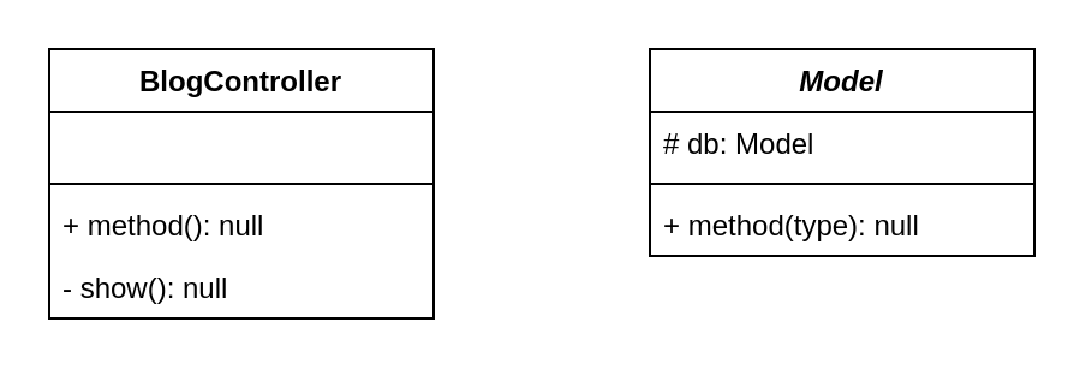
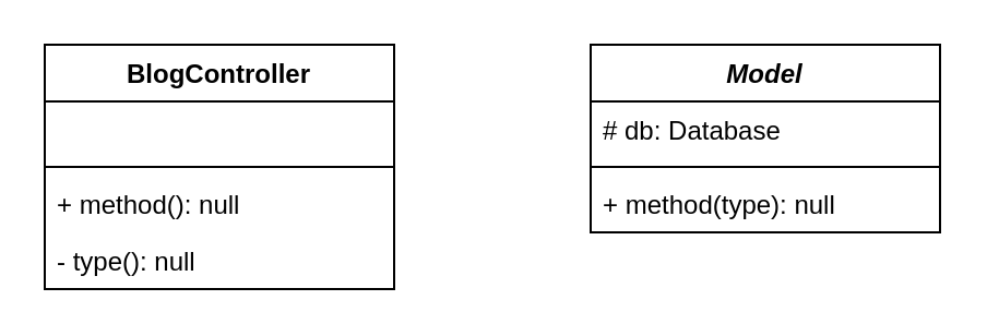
  <mxCell id="0" />
  <mxCell id="1" parent="0" />
  <mxCell id="2" value="BlogController" style="swimlane;fontStyle=1;align=center;verticalAlign=top;childLayout=stackLayout;horizontal=1;startSize=26;horizontalStack=0;resizeParent=1;resizeParentMax=0;resizeLast=0;collapsible=1;marginBottom=0;whiteSpace=wrap;html=1;" vertex="1" parent="1"><mxGeometry x="20" y="20" width="160" height="112" as="geometry"><mxRectangle x="160" y="330" width="120" height="30" as="alternateBounds" /></mxGeometry></mxCell>
  <mxCell id="3" value="&amp;nbsp;" style="text;strokeColor=none;fillColor=none;align=left;verticalAlign=top;spacingLeft=4;spacingRight=4;overflow=hidden;rotatable=0;points=[[0,0.5],[1,0.5]];portConstraint=eastwest;whiteSpace=wrap;html=1;" vertex="1" parent="2"><mxGeometry y="26" width="160" height="26" as="geometry" /></mxCell>
  <mxCell id="4" value="" style="line;strokeWidth=1;fillColor=none;align=left;verticalAlign=middle;spacingTop=-1;spacingLeft=3;spacingRight=3;rotatable=0;labelPosition=right;points=[];portConstraint=eastwest;strokeColor=inherit;" vertex="1" parent="2"><mxGeometry y="52" width="160" height="8" as="geometry" /></mxCell>
  <mxCell id="5" value="+ method(): null" style="text;strokeColor=none;fillColor=none;align=left;verticalAlign=top;spacingLeft=4;spacingRight=4;overflow=hidden;rotatable=0;points=[[0,0.5],[1,0.5]];portConstraint=eastwest;whiteSpace=wrap;html=1;" vertex="1" parent="2"><mxGeometry y="60" width="160" height="26" as="geometry" /></mxCell>
- <mxCell id="6" value="- show(): null" style="text;strokeColor=none;fillColor=none;align=left;verticalAlign=top;spacingLeft=4;spacingRight=4;overflow=hidden;rotatable=0;points=[[0,0.5],[1,0.5]];portConstraint=eastwest;whiteSpace=wrap;html=1;" vertex="1" parent="2"><mxGeometry y="86" width="160" height="26" as="geometry" /></mxCell>
+ <mxCell id="6" value="- type(): null" style="text;strokeColor=none;fillColor=none;align=left;verticalAlign=top;spacingLeft=4;spacingRight=4;overflow=hidden;rotatable=0;points=[[0,0.5],[1,0.5]];portConstraint=eastwest;whiteSpace=wrap;html=1;" vertex="1" parent="2"><mxGeometry y="86" width="160" height="26" as="geometry" /></mxCell>
  <mxCell id="7" value="&lt;i&gt;Model&lt;/i&gt;" style="swimlane;fontStyle=1;align=center;verticalAlign=top;childLayout=stackLayout;horizontal=1;startSize=26;horizontalStack=0;resizeParent=1;resizeParentMax=0;resizeLast=0;collapsible=1;marginBottom=0;whiteSpace=wrap;html=1;" vertex="1" parent="1"><mxGeometry x="270" y="20" width="160" height="86" as="geometry" /></mxCell>
- <mxCell id="8" value="# db: Model" style="text;strokeColor=none;fillColor=none;align=left;verticalAlign=top;spacingLeft=4;spacingRight=4;overflow=hidden;rotatable=0;points=[[0,0.5],[1,0.5]];portConstraint=eastwest;whiteSpace=wrap;html=1;" vertex="1" parent="7"><mxGeometry y="26" width="160" height="26" as="geometry" /></mxCell>
+ <mxCell id="8" value="# db: Database" style="text;strokeColor=none;fillColor=none;align=left;verticalAlign=top;spacingLeft=4;spacingRight=4;overflow=hidden;rotatable=0;points=[[0,0.5],[1,0.5]];portConstraint=eastwest;whiteSpace=wrap;html=1;" vertex="1" parent="7"><mxGeometry y="26" width="160" height="26" as="geometry" /></mxCell>
  <mxCell id="9" value="" style="line;strokeWidth=1;fillColor=none;align=left;verticalAlign=middle;spacingTop=-1;spacingLeft=3;spacingRight=3;rotatable=0;labelPosition=right;points=[];portConstraint=eastwest;strokeColor=inherit;" vertex="1" parent="7"><mxGeometry y="52" width="160" height="8" as="geometry" /></mxCell>
  <mxCell id="10" value="+ method(type): null" style="text;strokeColor=none;fillColor=none;align=left;verticalAlign=top;spacingLeft=4;spacingRight=4;overflow=hidden;rotatable=0;points=[[0,0.5],[1,0.5]];portConstraint=eastwest;whiteSpace=wrap;html=1;" vertex="1" parent="7"><mxGeometry y="60" width="160" height="26" as="geometry" /></mxCell>
